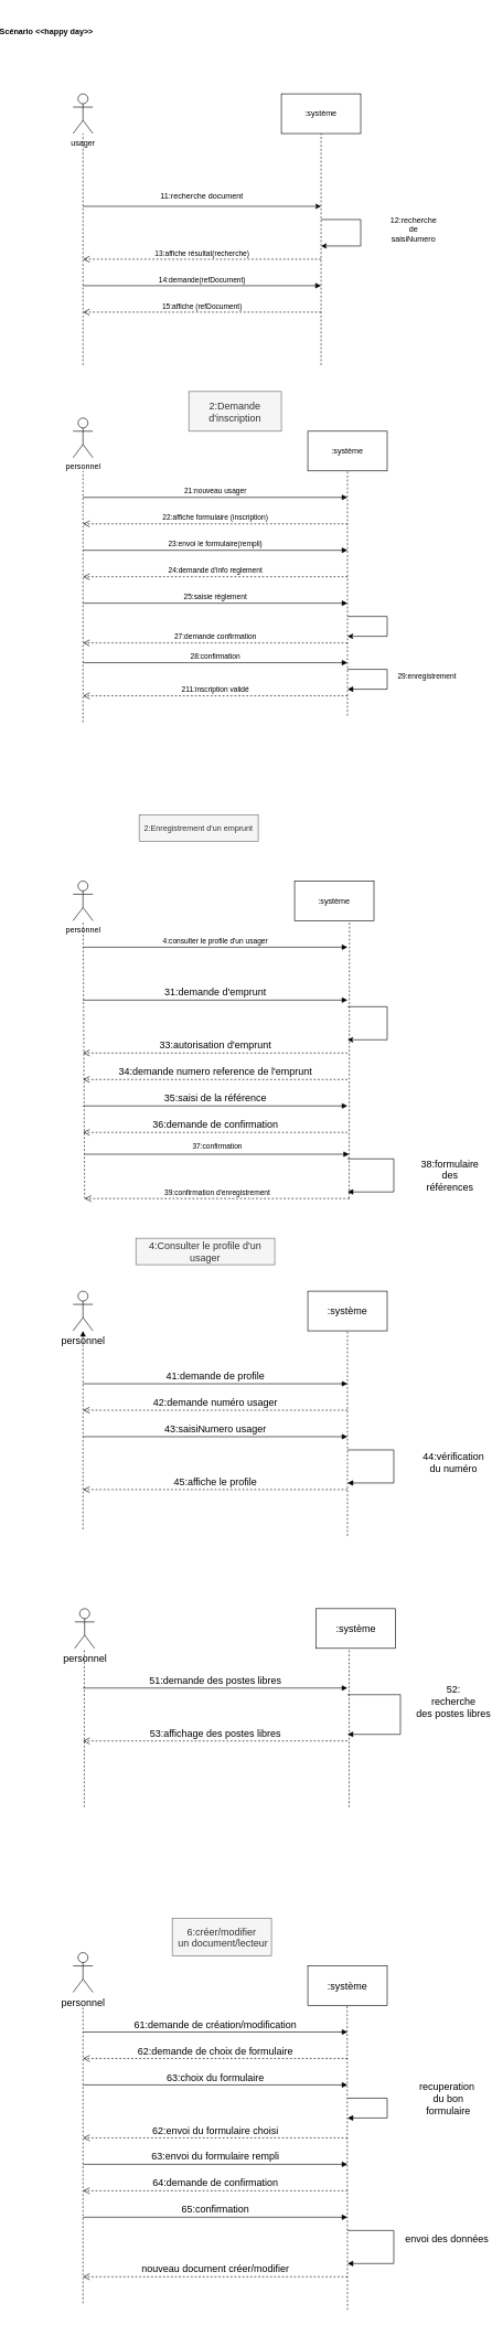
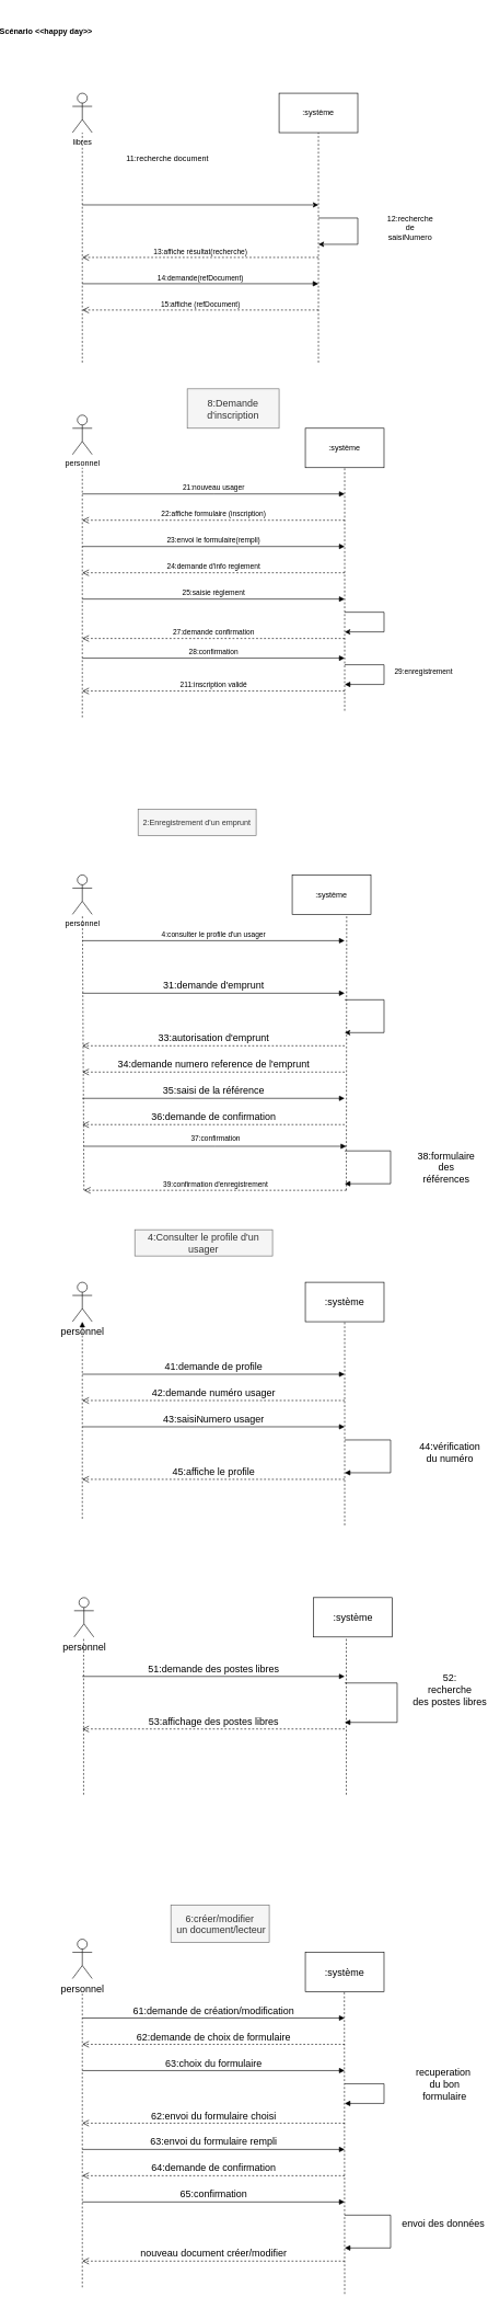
  <mxCell id="0" />
  <mxCell id="1" parent="0" />
  <mxCell id="2" value="" style="endArrow=none;dashed=1;html=1;rounded=0;" edge="1" parent="1" target="3"><mxGeometry width="50" height="50" relative="1" as="geometry"><mxPoint x="115" y="550" as="sourcePoint" /><mxPoint x="115" y="180" as="targetPoint" /></mxGeometry></mxCell>
- <mxCell id="3" value="usager" style="shape=umlActor;verticalLabelPosition=bottom;verticalAlign=top;html=1;outlineConnect=0;" vertex="1" parent="1"><mxGeometry x="100" y="140" width="30" height="60" as="geometry" /></mxCell>
+ <mxCell id="3" value="libres" style="shape=umlActor;verticalLabelPosition=bottom;verticalAlign=top;html=1;outlineConnect=0;" vertex="1" parent="1"><mxGeometry x="100" y="140" width="30" height="60" as="geometry" /></mxCell>
  <mxCell id="4" value="" style="endArrow=none;dashed=1;html=1;rounded=0;" edge="1" parent="1" target="5"><mxGeometry width="50" height="50" relative="1" as="geometry"><mxPoint x="475" y="550" as="sourcePoint" /><mxPoint x="475" y="220" as="targetPoint" /></mxGeometry></mxCell>
  <mxCell id="5" value=":système" style="rounded=0;whiteSpace=wrap;html=1;" vertex="1" parent="1"><mxGeometry x="415" y="140" width="120" height="60" as="geometry" /></mxCell>
  <mxCell id="6" value="" style="endArrow=classic;html=1;rounded=0;" edge="1" parent="1"><mxGeometry width="50" height="50" relative="1" as="geometry"><mxPoint x="115" y="310" as="sourcePoint" /><mxPoint x="475" y="310" as="targetPoint" /></mxGeometry></mxCell>
- <mxCell id="7" value="11:recherche document " style="text;html=1;strokeColor=none;fillColor=none;align=center;verticalAlign=middle;whiteSpace=wrap;rounded=0;" vertex="1" parent="1"><mxGeometry x="195" y="280" width="200" height="30" as="geometry" /></mxCell>
+ <mxCell id="7" value="11:recherche document " style="text;html=1;strokeColor=none;fillColor=none;align=center;verticalAlign=middle;whiteSpace=wrap;rounded=0;" vertex="1" parent="1"><mxGeometry x="145" y="225" width="200" height="30" as="geometry" /></mxCell>
  <mxCell id="8" value="13:affiche résultat(recherche) " style="html=1;verticalAlign=bottom;endArrow=open;dashed=1;endSize=8;rounded=0;" edge="1" parent="1"><mxGeometry relative="1" as="geometry"><mxPoint x="475" y="390" as="sourcePoint" /><mxPoint x="115" y="390" as="targetPoint" /></mxGeometry></mxCell>
  <mxCell id="9" value="14:demande(refDocument)" style="html=1;verticalAlign=bottom;endArrow=block;rounded=0;" edge="1" parent="1"><mxGeometry width="80" relative="1" as="geometry"><mxPoint x="115" y="430" as="sourcePoint" /><mxPoint x="475" y="430" as="targetPoint" /></mxGeometry></mxCell>
  <mxCell id="10" value="15:affiche (refDocument)" style="html=1;verticalAlign=bottom;endArrow=open;dashed=1;endSize=8;rounded=0;" edge="1" parent="1"><mxGeometry relative="1" as="geometry"><mxPoint x="475" y="470" as="sourcePoint" /><mxPoint x="115" y="470" as="targetPoint" /><mxPoint as="offset" /></mxGeometry></mxCell>
  <mxCell id="11" value="" style="endArrow=classic;html=1;rounded=0;" edge="1" parent="1"><mxGeometry width="50" height="50" relative="1" as="geometry"><mxPoint x="475" y="330" as="sourcePoint" /><mxPoint x="475" y="370" as="targetPoint" /><Array as="points"><mxPoint x="535" y="330" /><mxPoint x="535" y="370" /></Array></mxGeometry></mxCell>
  <mxCell id="12" value="&lt;div&gt;12:recherche de saisiNumero&lt;/div&gt;" style="text;html=1;strokeColor=none;fillColor=none;align=center;verticalAlign=middle;whiteSpace=wrap;rounded=0;" vertex="1" parent="1"><mxGeometry x="585" y="330" width="60" height="30" as="geometry" /></mxCell>
  <mxCell id="13" value="" style="endArrow=none;dashed=1;html=1;rounded=0;" edge="1" parent="1"><mxGeometry width="50" height="50" relative="1" as="geometry"><mxPoint x="115" y="1090" as="sourcePoint" /><mxPoint x="115" y="710" as="targetPoint" /></mxGeometry></mxCell>
  <mxCell id="14" value="" style="endArrow=none;dashed=1;html=1;rounded=0;entryX=0.5;entryY=1;entryDx=0;entryDy=0;" edge="1" parent="1" target="16"><mxGeometry width="50" height="50" relative="1" as="geometry"><mxPoint x="515" y="1080" as="sourcePoint" /><mxPoint x="515" y="750" as="targetPoint" /></mxGeometry></mxCell>
  <mxCell id="15" value="personnel" style="shape=umlActor;verticalLabelPosition=bottom;verticalAlign=top;html=1;outlineConnect=0;" vertex="1" parent="1"><mxGeometry x="100" y="630" width="30" height="60" as="geometry" /></mxCell>
  <mxCell id="16" value=":système" style="rounded=0;whiteSpace=wrap;html=1;" vertex="1" parent="1"><mxGeometry x="455" y="650" width="120" height="60" as="geometry" /></mxCell>
  <mxCell id="17" value="21:nouveau usager" style="html=1;verticalAlign=bottom;endArrow=block;rounded=0;" edge="1" parent="1"><mxGeometry width="80" relative="1" as="geometry"><mxPoint x="115" y="750" as="sourcePoint" /><mxPoint x="515" y="750" as="targetPoint" /><Array as="points"><mxPoint x="315" y="750" /></Array></mxGeometry></mxCell>
  <mxCell id="18" value="22:affiche formulaire (inscription)" style="html=1;verticalAlign=bottom;endArrow=open;dashed=1;endSize=8;rounded=0;" edge="1" parent="1"><mxGeometry relative="1" as="geometry"><mxPoint x="515" y="790" as="sourcePoint" /><mxPoint x="115" y="790" as="targetPoint" /></mxGeometry></mxCell>
  <mxCell id="19" value="23:envoi le formulaire(rempli)" style="html=1;verticalAlign=bottom;endArrow=block;rounded=0;" edge="1" parent="1"><mxGeometry width="80" relative="1" as="geometry"><mxPoint x="115" y="830" as="sourcePoint" /><mxPoint x="515" y="830" as="targetPoint" /></mxGeometry></mxCell>
  <mxCell id="20" value="211:inscription validé" style="html=1;verticalAlign=bottom;endArrow=open;dashed=1;endSize=8;rounded=0;" edge="1" parent="1"><mxGeometry relative="1" as="geometry"><mxPoint x="515" y="1050" as="sourcePoint" /><mxPoint x="115" y="1050" as="targetPoint" /></mxGeometry></mxCell>
  <mxCell id="21" value="Scénario &lt;&lt;happy day&gt;&gt;" style="text;align=center;fontStyle=1;verticalAlign=middle;spacingLeft=3;spacingRight=3;strokeColor=none;rotatable=0;points=[[0,0.5],[1,0.5]];portConstraint=eastwest;" vertex="1" parent="1"><mxGeometry x="20" y="20" width="80" height="50" as="geometry" /></mxCell>
  <mxCell id="22" value="4:consulter le profile d'un usager" style="html=1;verticalAlign=bottom;endArrow=block;rounded=0;" edge="1" parent="1"><mxGeometry width="80" relative="1" as="geometry"><mxPoint x="115" y="1430" as="sourcePoint" /><mxPoint x="515" y="1430" as="targetPoint" /></mxGeometry></mxCell>
  <mxCell id="23" value="37:confirmation" style="html=1;verticalAlign=bottom;endArrow=block;rounded=0;" edge="1" parent="1"><mxGeometry y="3" width="80" relative="1" as="geometry"><mxPoint x="117.5" y="1743" as="sourcePoint" /><mxPoint x="517.5" y="1743" as="targetPoint" /><Array as="points"><mxPoint x="317.5" y="1743" /></Array><mxPoint as="offset" /></mxGeometry></mxCell>
  <mxCell id="24" value="39:confirmation d'enregistrement" style="html=1;verticalAlign=bottom;endArrow=open;dashed=1;endSize=8;rounded=0;" edge="1" parent="1"><mxGeometry relative="1" as="geometry"><mxPoint x="517.5" y="1810" as="sourcePoint" /><mxPoint x="117.5" y="1810" as="targetPoint" /><mxPoint as="offset" /></mxGeometry></mxCell>
  <mxCell id="25" value="24:demande d'info reglement" style="html=1;verticalAlign=bottom;endArrow=open;dashed=1;endSize=8;rounded=0;" edge="1" parent="1"><mxGeometry relative="1" as="geometry"><mxPoint x="515" y="870" as="sourcePoint" /><mxPoint x="115" y="870" as="targetPoint" /><Array as="points"><mxPoint x="335" y="870" /></Array></mxGeometry></mxCell>
  <mxCell id="26" value="25:saisie règlement" style="html=1;verticalAlign=bottom;endArrow=block;rounded=0;" edge="1" parent="1"><mxGeometry width="80" relative="1" as="geometry"><mxPoint x="115" y="910" as="sourcePoint" /><mxPoint x="515" y="910" as="targetPoint" /></mxGeometry></mxCell>
  <mxCell id="27" value="27:demande confirmation" style="html=1;verticalAlign=bottom;endArrow=open;dashed=1;endSize=8;rounded=0;" edge="1" parent="1"><mxGeometry relative="1" as="geometry"><mxPoint x="515" y="970" as="sourcePoint" /><mxPoint x="115" y="970" as="targetPoint" /></mxGeometry></mxCell>
  <mxCell id="28" value="" style="endArrow=classic;html=1;rounded=0;" edge="1" parent="1"><mxGeometry width="50" height="50" relative="1" as="geometry"><mxPoint x="515" y="930" as="sourcePoint" /><mxPoint x="515" y="960" as="targetPoint" /><Array as="points"><mxPoint x="575" y="930" /><mxPoint x="575" y="960" /></Array></mxGeometry></mxCell>
  <mxCell id="29" style="edgeStyle=orthogonalEdgeStyle;rounded=0;orthogonalLoop=1;jettySize=auto;html=1;exitX=0;exitY=0;exitDx=0;exitDy=0;" edge="1" parent="1"><mxGeometry relative="1" as="geometry"><mxPoint x="630" y="990" as="sourcePoint" /><mxPoint x="630" y="990" as="targetPoint" /></mxGeometry></mxCell>
  <mxCell id="30" value="28:confirmation" style="html=1;verticalAlign=bottom;endArrow=block;rounded=0;" edge="1" parent="1"><mxGeometry width="80" relative="1" as="geometry"><mxPoint x="115" y="1000" as="sourcePoint" /><mxPoint x="515" y="1000" as="targetPoint" /></mxGeometry></mxCell>
  <mxCell id="31" value="29:enregistrement " style="html=1;verticalAlign=bottom;endArrow=block;rounded=0;" edge="1" parent="1"><mxGeometry x="0.067" y="60" width="80" relative="1" as="geometry"><mxPoint x="515" y="1010" as="sourcePoint" /><mxPoint x="515" y="1040" as="targetPoint" /><Array as="points"><mxPoint x="575" y="1010" /><mxPoint x="575" y="1040" /></Array><mxPoint as="offset" /></mxGeometry></mxCell>
  <mxCell id="32" value="" style="endArrow=classic;html=1;rounded=0;" edge="1" parent="1"><mxGeometry width="50" height="50" relative="1" as="geometry"><mxPoint x="515" y="1520" as="sourcePoint" /><mxPoint x="515" y="1570" as="targetPoint" /><Array as="points"><mxPoint x="575" y="1520" /><mxPoint x="575" y="1570" /></Array></mxGeometry></mxCell>
  <mxCell id="33" value="" style="endArrow=none;dashed=1;html=1;rounded=0;" edge="1" parent="1" target="36"><mxGeometry width="50" height="50" relative="1" as="geometry"><mxPoint x="117.5" y="1810" as="sourcePoint" /><mxPoint x="117.5" y="1500" as="targetPoint" /></mxGeometry></mxCell>
  <mxCell id="34" value="" style="endArrow=none;dashed=1;html=1;rounded=0;entryX=0.692;entryY=1.05;entryDx=0;entryDy=0;entryPerimeter=0;" edge="1" parent="1" target="35"><mxGeometry width="50" height="50" relative="1" as="geometry"><mxPoint x="517.5" y="1810" as="sourcePoint" /><mxPoint x="517.5" y="1520" as="targetPoint" /></mxGeometry></mxCell>
  <mxCell id="35" value=":système" style="rounded=0;whiteSpace=wrap;html=1;" vertex="1" parent="1"><mxGeometry x="435" y="1330" width="120" height="60" as="geometry" /></mxCell>
  <mxCell id="36" value="personnel" style="shape=umlActor;verticalLabelPosition=bottom;verticalAlign=top;html=1;outlineConnect=0;" vertex="1" parent="1"><mxGeometry x="100" y="1330" width="30" height="60" as="geometry" /></mxCell>
  <mxCell id="37" value="2:Enregistrement d'un emprunt" style="text;html=1;strokeColor=#666666;fillColor=#f5f5f5;align=center;verticalAlign=middle;whiteSpace=wrap;rounded=0;fontColor=#333333;" vertex="1" parent="1"><mxGeometry x="200" y="1230" width="180" height="40" as="geometry" /></mxCell>
- <mxCell id="38" value="2:Demande d'inscription" style="text;html=1;strokeColor=#666666;fillColor=#f5f5f5;align=center;verticalAlign=middle;whiteSpace=wrap;rounded=0;fontSize=15;fontColor=#333333;" vertex="1" parent="1"><mxGeometry x="275" y="590" width="140" height="60" as="geometry" /></mxCell>
+ <mxCell id="38" value="8:Demande d'inscription" style="text;html=1;strokeColor=#666666;fillColor=#f5f5f5;align=center;verticalAlign=middle;whiteSpace=wrap;rounded=0;fontSize=15;fontColor=#333333;" vertex="1" parent="1"><mxGeometry x="275" y="590" width="140" height="60" as="geometry" /></mxCell>
  <mxCell id="39" value="" style="html=1;verticalAlign=bottom;endArrow=block;dashed=1;fontFamily=Helvetica;fontSize=15;fontColor=default;align=center;strokeColor=default;" edge="1" parent="1"><mxGeometry width="50" height="50" relative="1" as="geometry"><mxPoint x="115" y="2310" as="sourcePoint" /><mxPoint x="115" y="2010" as="targetPoint" /></mxGeometry></mxCell>
  <mxCell id="40" value="" style="endArrow=none;dashed=1;html=1;rounded=0;fontSize=15;" edge="1" parent="1"><mxGeometry width="50" height="50" relative="1" as="geometry"><mxPoint x="515" y="2320" as="sourcePoint" /><mxPoint x="515" y="2010" as="targetPoint" /></mxGeometry></mxCell>
  <mxCell id="41" value=":système" style="rounded=0;whiteSpace=wrap;html=1;fontSize=15;" vertex="1" parent="1"><mxGeometry x="455" y="1950" width="120" height="60" as="geometry" /></mxCell>
  <mxCell id="42" value="personnel" style="shape=umlActor;verticalLabelPosition=bottom;verticalAlign=top;html=1;outlineConnect=0;fontSize=15;" vertex="1" parent="1"><mxGeometry x="100" y="1950" width="30" height="60" as="geometry" /></mxCell>
  <mxCell id="43" value="4:Consulter le profile d'un usager" style="text;html=1;strokeColor=#666666;fillColor=#f5f5f5;align=center;verticalAlign=middle;whiteSpace=wrap;rounded=0;fontSize=15;fontColor=#333333;" vertex="1" parent="1"><mxGeometry x="195" y="1870" width="210" height="40" as="geometry" /></mxCell>
  <mxCell id="44" value="&lt;div&gt;41:demande de profile&lt;/div&gt;" style="html=1;verticalAlign=bottom;endArrow=block;rounded=0;fontSize=15;" edge="1" parent="1"><mxGeometry width="80" relative="1" as="geometry"><mxPoint x="115" y="2090" as="sourcePoint" /><mxPoint x="515" y="2090" as="targetPoint" /></mxGeometry></mxCell>
  <mxCell id="45" value="42:demande numéro usager" style="html=1;verticalAlign=bottom;endArrow=open;dashed=1;endSize=8;rounded=0;fontSize=15;" edge="1" parent="1"><mxGeometry relative="1" as="geometry"><mxPoint x="515" y="2130" as="sourcePoint" /><mxPoint x="115" y="2130" as="targetPoint" /><mxPoint as="offset" /></mxGeometry></mxCell>
  <mxCell id="46" value="43:saisiNumero usager" style="html=1;verticalAlign=bottom;endArrow=block;rounded=0;fontSize=15;" edge="1" parent="1"><mxGeometry width="80" relative="1" as="geometry"><mxPoint x="115" y="2170" as="sourcePoint" /><mxPoint x="515" y="2170" as="targetPoint" /></mxGeometry></mxCell>
  <mxCell id="47" value="45:affiche le profile" style="html=1;verticalAlign=bottom;endArrow=open;dashed=1;endSize=8;rounded=0;fontSize=15;" edge="1" parent="1"><mxGeometry relative="1" as="geometry"><mxPoint x="515" y="2250" as="sourcePoint" /><mxPoint x="115" y="2250" as="targetPoint" /></mxGeometry></mxCell>
  <mxCell id="48" value="&lt;div&gt;44:vérification &lt;br&gt;&lt;/div&gt;&lt;div&gt;du numéro&lt;/div&gt;" style="html=1;verticalAlign=bottom;endArrow=block;rounded=0;fontSize=15;" edge="1" parent="1"><mxGeometry x="0.158" y="90" width="80" relative="1" as="geometry"><mxPoint x="515" y="2190" as="sourcePoint" /><mxPoint x="515" y="2240" as="targetPoint" /><Array as="points"><mxPoint x="585" y="2190" /><mxPoint x="585" y="2240" /></Array><mxPoint as="offset" /></mxGeometry></mxCell>
  <mxCell id="49" value="" style="endArrow=none;dashed=1;html=1;rounded=0;fontSize=15;" edge="1" parent="1"><mxGeometry width="50" height="50" relative="1" as="geometry"><mxPoint x="117" y="2730" as="sourcePoint" /><mxPoint x="117" y="2490" as="targetPoint" /></mxGeometry></mxCell>
  <mxCell id="50" value="" style="endArrow=none;dashed=1;html=1;rounded=0;fontSize=15;" edge="1" parent="1"><mxGeometry width="50" height="50" relative="1" as="geometry"><mxPoint x="517.5" y="2730" as="sourcePoint" /><mxPoint x="517.5" y="2490" as="targetPoint" /></mxGeometry></mxCell>
  <mxCell id="51" value="personnel" style="shape=umlActor;verticalLabelPosition=bottom;verticalAlign=top;html=1;outlineConnect=0;fontSize=15;" vertex="1" parent="1"><mxGeometry x="102.5" y="2430" width="30" height="60" as="geometry" /></mxCell>
  <mxCell id="52" value=":système" style="rounded=0;whiteSpace=wrap;html=1;fontSize=15;" vertex="1" parent="1"><mxGeometry x="467.5" y="2430" width="120" height="60" as="geometry" /></mxCell>
  <mxCell id="53" value="31:demande d'emprunt" style="html=1;verticalAlign=bottom;endArrow=block;rounded=0;fontSize=15;" edge="1" parent="1"><mxGeometry width="80" relative="1" as="geometry"><mxPoint x="115" y="1510" as="sourcePoint" /><mxPoint x="515" y="1510" as="targetPoint" /></mxGeometry></mxCell>
  <mxCell id="54" value="33:autorisation d'emprunt" style="html=1;verticalAlign=bottom;endArrow=open;dashed=1;endSize=8;rounded=0;fontSize=15;" edge="1" parent="1"><mxGeometry relative="1" as="geometry"><mxPoint x="515" y="1590" as="sourcePoint" /><mxPoint x="115" y="1590" as="targetPoint" /></mxGeometry></mxCell>
  <mxCell id="55" value="34:demande numero reference de l'emprunt" style="html=1;verticalAlign=bottom;endArrow=open;dashed=1;endSize=8;rounded=0;fontSize=15;" edge="1" parent="1"><mxGeometry relative="1" as="geometry"><mxPoint x="515" y="1630" as="sourcePoint" /><mxPoint x="115" y="1630" as="targetPoint" /></mxGeometry></mxCell>
  <mxCell id="56" value="35:saisi de la référence" style="html=1;verticalAlign=bottom;endArrow=block;rounded=0;fontSize=15;" edge="1" parent="1"><mxGeometry width="80" relative="1" as="geometry"><mxPoint x="115" y="1670" as="sourcePoint" /><mxPoint x="515" y="1670" as="targetPoint" /></mxGeometry></mxCell>
  <mxCell id="57" value="" style="html=1;verticalAlign=bottom;endArrow=block;rounded=0;fontSize=15;" edge="1" parent="1"><mxGeometry x="0.053" y="100" width="80" relative="1" as="geometry"><mxPoint x="515" y="1750" as="sourcePoint" /><mxPoint x="515" y="1800" as="targetPoint" /><Array as="points"><mxPoint x="585" y="1750" /><mxPoint x="585" y="1800" /></Array><mxPoint as="offset" /></mxGeometry></mxCell>
  <mxCell id="58" value="36:demande de confirmation" style="html=1;verticalAlign=bottom;endArrow=open;dashed=1;endSize=8;rounded=0;fontSize=15;" edge="1" parent="1"><mxGeometry relative="1" as="geometry"><mxPoint x="515" y="1710" as="sourcePoint" /><mxPoint x="115" y="1710" as="targetPoint" /></mxGeometry></mxCell>
  <mxCell id="59" value="38:formulaire des références" style="text;html=1;strokeColor=none;fillColor=none;align=center;verticalAlign=middle;whiteSpace=wrap;rounded=0;fontSize=15;" vertex="1" parent="1"><mxGeometry x="640" y="1760" width="60" height="30" as="geometry" /></mxCell>
  <mxCell id="60" value="51:demande des postes libres" style="html=1;verticalAlign=bottom;endArrow=block;rounded=0;fontSize=15;" edge="1" parent="1"><mxGeometry width="80" relative="1" as="geometry"><mxPoint x="115" y="2550" as="sourcePoint" /><mxPoint x="515" y="2550" as="targetPoint" /></mxGeometry></mxCell>
  <mxCell id="61" value="53:affichage des postes libres" style="html=1;verticalAlign=bottom;endArrow=open;dashed=1;endSize=8;rounded=0;fontSize=15;" edge="1" parent="1"><mxGeometry relative="1" as="geometry"><mxPoint x="515" y="2630" as="sourcePoint" /><mxPoint x="115" y="2630" as="targetPoint" /></mxGeometry></mxCell>
  <mxCell id="62" value="52:&lt;div&gt;recherche &lt;br&gt;&lt;/div&gt;&lt;div&gt;des postes libres&lt;/div&gt;" style="html=1;verticalAlign=bottom;endArrow=block;rounded=0;fontSize=15;" edge="1" parent="1"><mxGeometry x="0.091" y="80" width="80" relative="1" as="geometry"><mxPoint x="515" y="2560" as="sourcePoint" /><mxPoint x="515" y="2620" as="targetPoint" /><Array as="points"><mxPoint x="595" y="2560" /><mxPoint x="595" y="2620" /></Array><mxPoint as="offset" /></mxGeometry></mxCell>
  <mxCell id="63" value="&lt;div&gt;6:créer/modifier&lt;/div&gt;&lt;div&gt;&amp;nbsp;un document/lecteur&lt;/div&gt;" style="text;html=1;strokeColor=#666666;fillColor=#f5f5f5;align=center;verticalAlign=middle;whiteSpace=wrap;rounded=0;fontSize=15;fontColor=#333333;" vertex="1" parent="1"><mxGeometry x="250" y="2898" width="150" height="57" as="geometry" /></mxCell>
  <mxCell id="64" value="" style="endArrow=none;dashed=1;html=1;rounded=0;fontSize=15;" edge="1" parent="1"><mxGeometry width="50" height="50" relative="1" as="geometry"><mxPoint x="115" y="3480" as="sourcePoint" /><mxPoint x="115" y="3030" as="targetPoint" /></mxGeometry></mxCell>
  <mxCell id="65" value="" style="endArrow=none;dashed=1;html=1;rounded=0;fontSize=15;" edge="1" parent="1"><mxGeometry width="50" height="50" relative="1" as="geometry"><mxPoint x="515" y="3490" as="sourcePoint" /><mxPoint x="514.5" y="3030" as="targetPoint" /></mxGeometry></mxCell>
  <mxCell id="66" value="personnel" style="shape=umlActor;verticalLabelPosition=bottom;verticalAlign=top;html=1;outlineConnect=0;fontSize=15;" vertex="1" parent="1"><mxGeometry x="100" y="2950" width="30" height="60" as="geometry" /></mxCell>
  <mxCell id="67" value=":système" style="rounded=0;whiteSpace=wrap;html=1;fontSize=15;" vertex="1" parent="1"><mxGeometry x="455" y="2970" width="120" height="60" as="geometry" /></mxCell>
  <mxCell id="68" value="61:demande de création/modification" style="html=1;verticalAlign=bottom;endArrow=block;rounded=0;fontSize=15;" edge="1" parent="1"><mxGeometry width="80" relative="1" as="geometry"><mxPoint x="115" y="3070" as="sourcePoint" /><mxPoint x="515" y="3070" as="targetPoint" /></mxGeometry></mxCell>
  <mxCell id="69" value="62:envoi du formulaire choisi" style="html=1;verticalAlign=bottom;endArrow=open;dashed=1;endSize=8;rounded=0;fontSize=15;" edge="1" parent="1"><mxGeometry relative="1" as="geometry"><mxPoint x="515" y="3230" as="sourcePoint" /><mxPoint x="115" y="3230" as="targetPoint" /></mxGeometry></mxCell>
  <mxCell id="70" value="63:envoi du formulaire rempli" style="html=1;verticalAlign=bottom;endArrow=block;rounded=0;fontSize=15;" edge="1" parent="1"><mxGeometry width="80" relative="1" as="geometry"><mxPoint x="115" y="3270" as="sourcePoint" /><mxPoint x="515" y="3270" as="targetPoint" /></mxGeometry></mxCell>
  <mxCell id="71" value="64:demande de confirmation" style="html=1;verticalAlign=bottom;endArrow=open;dashed=1;endSize=8;rounded=0;fontSize=15;" edge="1" parent="1"><mxGeometry relative="1" as="geometry"><mxPoint x="515" y="3310" as="sourcePoint" /><mxPoint x="115" y="3310" as="targetPoint" /></mxGeometry></mxCell>
  <mxCell id="72" value="65:confirmation" style="html=1;verticalAlign=bottom;endArrow=block;rounded=0;fontSize=15;" edge="1" parent="1"><mxGeometry width="80" relative="1" as="geometry"><mxPoint x="115" y="3350" as="sourcePoint" /><mxPoint x="515" y="3350" as="targetPoint" /></mxGeometry></mxCell>
  <mxCell id="73" value="nouveau document créer/modifier" style="html=1;verticalAlign=bottom;endArrow=open;dashed=1;endSize=8;rounded=0;fontSize=15;" edge="1" parent="1"><mxGeometry relative="1" as="geometry"><mxPoint x="515" y="3440" as="sourcePoint" /><mxPoint x="115" y="3440" as="targetPoint" /></mxGeometry></mxCell>
  <mxCell id="74" value="&lt;div&gt;recuperation&lt;/div&gt;&lt;div&gt;&amp;nbsp;du bon&lt;/div&gt;&lt;div&gt;&amp;nbsp;formulaire&lt;/div&gt;" style="html=1;verticalAlign=bottom;endArrow=block;rounded=0;fontSize=15;" edge="1" parent="1"><mxGeometry x="0.2" y="-90" width="80" relative="1" as="geometry"><mxPoint x="515" y="3170" as="sourcePoint" /><mxPoint x="515" y="3200" as="targetPoint" /><Array as="points"><mxPoint x="575" y="3170" /><mxPoint x="575" y="3200" /></Array><mxPoint x="90" y="90" as="offset" /></mxGeometry></mxCell>
  <mxCell id="75" value="envoi des données" style="html=1;verticalAlign=bottom;endArrow=block;rounded=0;fontSize=15;" edge="1" parent="1"><mxGeometry y="80" width="80" relative="1" as="geometry"><mxPoint x="515" y="3370" as="sourcePoint" /><mxPoint x="515" y="3420" as="targetPoint" /><Array as="points"><mxPoint x="585" y="3370" /><mxPoint x="585" y="3420" /></Array><mxPoint as="offset" /></mxGeometry></mxCell>
  <mxCell id="76" value="62:demande de choix de formulaire" style="html=1;verticalAlign=bottom;endArrow=open;dashed=1;endSize=8;rounded=0;fontSize=15;" edge="1" parent="1"><mxGeometry relative="1" as="geometry"><mxPoint x="515" y="3110" as="sourcePoint" /><mxPoint x="115" y="3110" as="targetPoint" /></mxGeometry></mxCell>
  <mxCell id="77" value="63:choix du formulaire" style="html=1;verticalAlign=bottom;endArrow=block;rounded=0;fontSize=15;" edge="1" parent="1"><mxGeometry width="80" relative="1" as="geometry"><mxPoint x="115" y="3150" as="sourcePoint" /><mxPoint x="515" y="3150" as="targetPoint" /></mxGeometry></mxCell>
